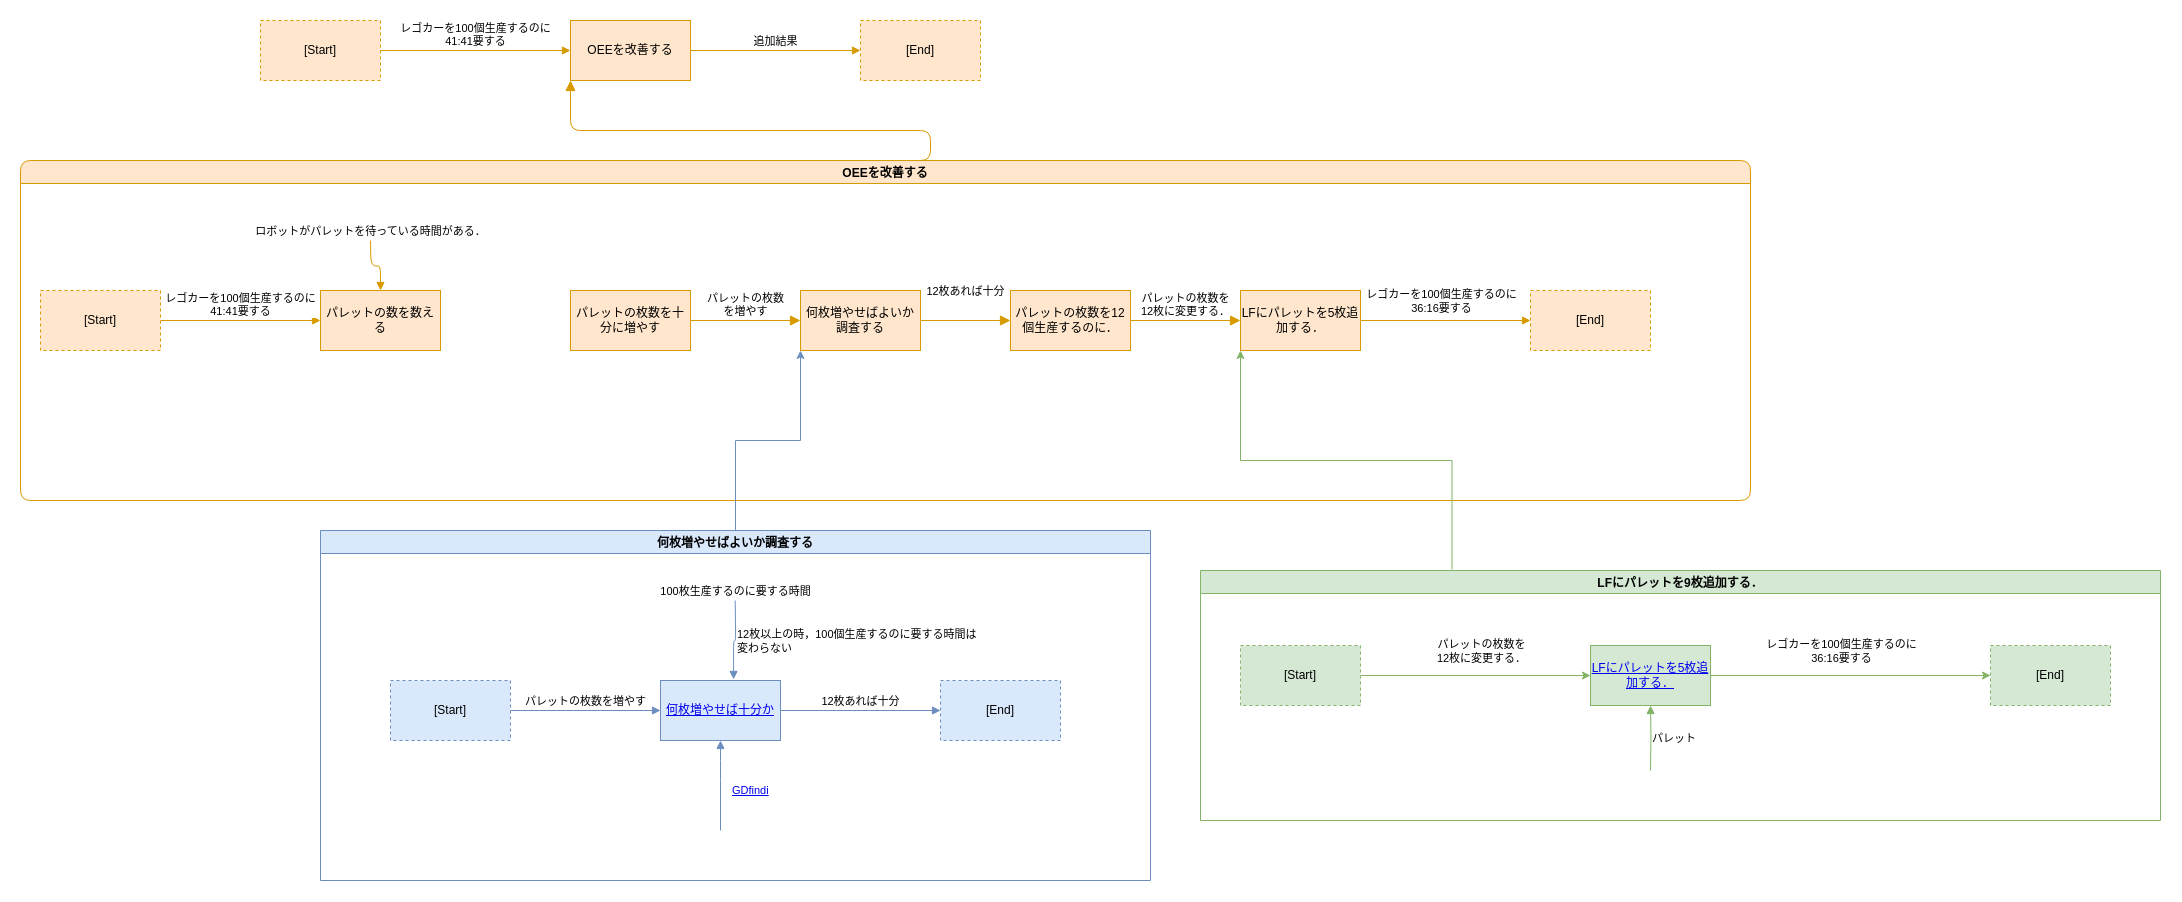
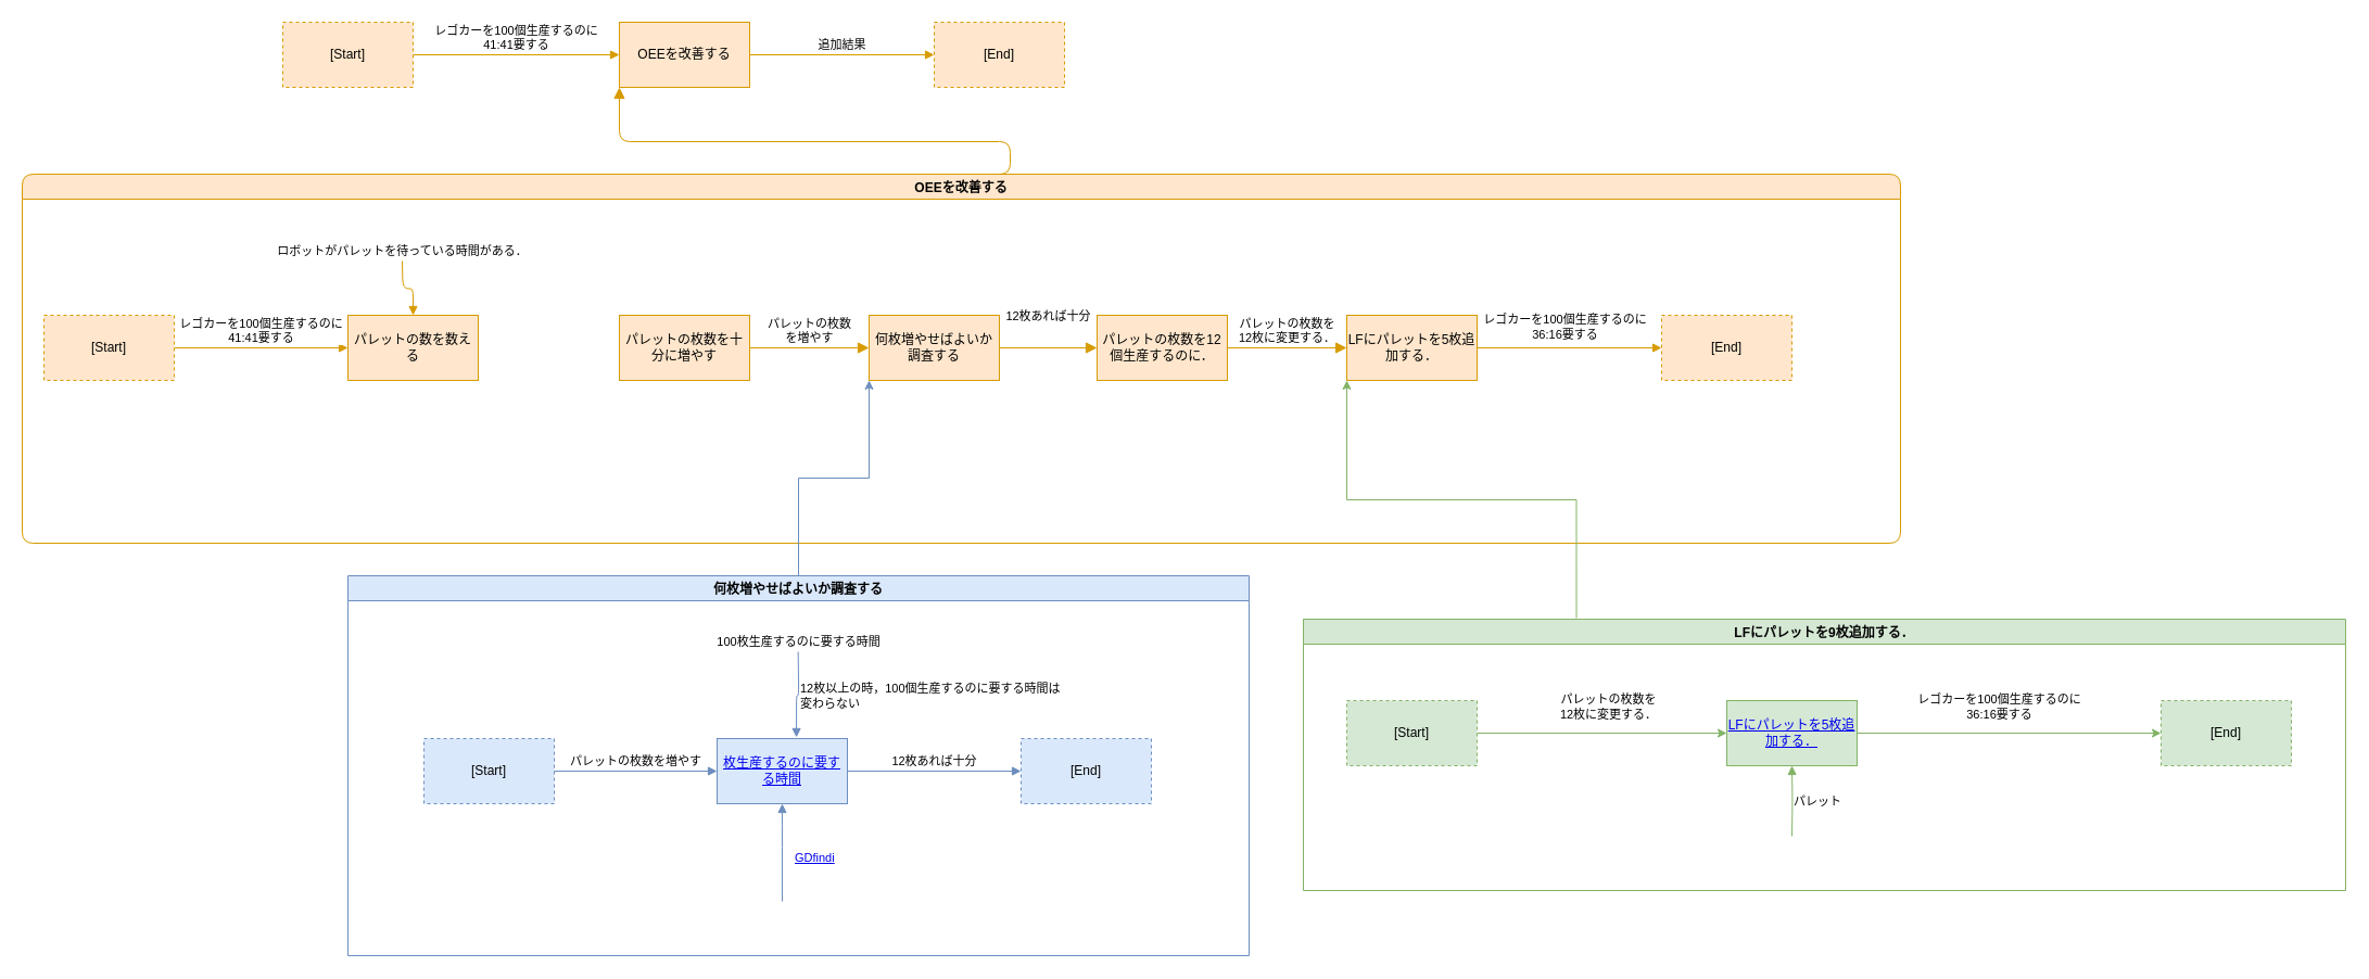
  <mxCell id="0" />
  <mxCell id="1" parent="0" />
  <mxCell id="2" value="OEEを改善する" style="rounded=0;whiteSpace=wrap;html=1;pd3layer=topic;pd3type=action;fillColor=#ffe6cc;strokeColor=#d79b00;" parent="1" vertex="1"><mxGeometry x="570" y="20" width="120" height="60" as="geometry" /></mxCell>
  <mxCell id="3" value="[Start]" style="rounded=0;whiteSpace=wrap;html=1;dashed=1;pd3layer=topic;pd3type=action;pd3action=start;fillColor=#ffe6cc;strokeColor=#d79b00;" parent="1" vertex="1"><mxGeometry x="260" y="20" width="120" height="60" as="geometry" /></mxCell>
  <mxCell id="4" value="[End]" style="rounded=0;whiteSpace=wrap;html=1;dashed=1;pd3layer=topic;fillColor=#ffe6cc;pd3type=action;pd3action=end;strokeColor=#d79b00;" parent="1" vertex="1"><mxGeometry x="860" y="20" width="120" height="60" as="geometry" /></mxCell>
  <mxCell id="5" value="OEEを改善する" style="swimlane;rounded=1;pd3type=container;containertype=ecpd3layer=topic;fillColor=#ffe6cc;strokeColor=#d79b00;" parent="1" vertex="1"><mxGeometry x="20" y="160" width="1730" height="340" as="geometry" /></mxCell>
  <mxCell id="6" value="パレットの数を数える" style="rounded=0;whiteSpace=wrap;html=1;pd3layer=topic;pd3type=action;pd3action=ECDC;fillColor=#ffe6cc;strokeColor=#d79b00;" parent="5" vertex="1"><mxGeometry x="300" y="130" width="120" height="60" as="geometry" /></mxCell>
  <mxCell id="7" value="パレットの枚数を十分に増やす" style="rounded=0;whiteSpace=wrap;html=1;pd3layer=topic;pd3type=action;pd3action=ECIA;fillColor=#ffe6cc;strokeColor=#d79b00;" parent="5" vertex="1"><mxGeometry x="550" y="130" width="120" height="60" as="geometry" /></mxCell>
  <mxCell id="8" value="何枚増やせばよいか調査する" style="rounded=0;whiteSpace=wrap;html=1;pd3layer=topic;pd3type=action;pd3action=ECEV;fillColor=#ffe6cc;strokeColor=#d79b00;" parent="5" vertex="1"><mxGeometry x="780" y="130" width="120" height="60" as="geometry" /></mxCell>
  <mxCell id="9" value="パレットの枚数を12個生産するのに．" style="rounded=0;whiteSpace=wrap;html=1;pd3layer=topic;pd3type=action;pd3action=ECD;fillColor=#ffe6cc;strokeColor=#d79b00;" parent="5" vertex="1"><mxGeometry x="990" y="130" width="120" height="60" as="geometry" /></mxCell>
  <mxCell id="10" value="LFにパレットを5枚追加する．" style="rounded=0;whiteSpace=wrap;html=1;pd3layer=topic;pd3type=action;pd3action=ECEX;fillColor=#ffe6cc;strokeColor=#d79b00;" parent="5" vertex="1"><mxGeometry x="1220" y="130" width="120" height="60" as="geometry" /></mxCell>
  <mxCell id="11" value="レゴカーを100個生産するのに&lt;br&gt;41:41要する" style="html=1;verticalAlign=bottom;endArrow=block;entryX=0;entryY=0.5;pd3layer=topic;pd3type=arrow;fillColor=#ffe6cc;strokeColor=#d79b00;exitX=1;exitY=0.5;exitDx=0;exitDy=0;" parent="5" source="16" target="6" edge="1"><mxGeometry relative="1" as="geometry"><mxPoint x="240" y="160" as="sourcePoint" /><mxPoint x="290" y="160" as="targetPoint" /></mxGeometry></mxCell>
  <mxCell id="12" value="パレットの枚数&lt;br&gt;を増やす" style="html=1;verticalAlign=bottom;endArrow=block;endSize=8;entryX=0;entryY=0.5;exitX=1;exitY=0.5;pd3layer=topic;pd3type=arrow;fillColor=#ffe6cc;strokeColor=#d79b00;" parent="5" source="7" target="8" edge="1"><mxGeometry relative="1" as="geometry"><mxPoint x="600" y="160" as="sourcePoint" /><mxPoint x="670" y="160" as="targetPoint" /></mxGeometry></mxCell>
  <mxCell id="13" value="12枚あれば十分" style="html=1;verticalAlign=bottom;endArrow=block;endSize=8;entryX=0;entryY=0.5;exitX=1;exitY=0.5;pd3layer=topic;pd3type=arrow;fillColor=#ffe6cc;strokeColor=#d79b00;" parent="5" source="8" target="9" edge="1"><mxGeometry y="20" relative="1" as="geometry"><mxPoint x="790" y="160" as="sourcePoint" /><mxPoint x="860" y="160" as="targetPoint" /><mxPoint as="offset" /></mxGeometry></mxCell>
  <mxCell id="14" value="パレットの枚数を&lt;br&gt;12枚に変更する．" style="html=1;verticalAlign=bottom;endArrow=block;endSize=8;entryX=0;entryY=0.5;exitX=1;exitY=0.5;pd3layer=topic;pd3type=arrow;fillColor=#ffe6cc;strokeColor=#d79b00;" parent="5" source="9" target="10" edge="1"><mxGeometry relative="1" as="geometry"><mxPoint x="980" y="160" as="sourcePoint" /><mxPoint x="1050" y="160" as="targetPoint" /></mxGeometry></mxCell>
  <mxCell id="15" value="ロボットがパレットを待っている時間がある．" style="endArrow=block;endFill=1;html=1;edgeStyle=orthogonalEdgeStyle;align=center;verticalAlign=bottom;pd3layer=topic;pd3type=arrow;fillColor=#ffe6cc;strokeColor=#d79b00;entryX=0.5;entryY=0;entryDx=0;entryDy=0;" parent="5" target="6" edge="1"><mxGeometry x="-1" relative="1" as="geometry"><mxPoint x="350" y="80" as="sourcePoint" /><mxPoint x="340" y="110" as="targetPoint" /></mxGeometry></mxCell>
  <mxCell id="16" value="[Start]" style="rounded=0;whiteSpace=wrap;html=1;dashed=1;pd3layer=topic;pd3type=action;pd3action=start;fillColor=#ffe6cc;strokeColor=#d79b00;" parent="5" vertex="1"><mxGeometry x="20" y="130" width="120" height="60" as="geometry" /></mxCell>
  <mxCell id="17" value="[End]" style="rounded=0;whiteSpace=wrap;html=1;dashed=1;pd3layer=topic;fillColor=#ffe6cc;pd3type=action;pd3action=end;strokeColor=#d79b00;" parent="5" vertex="1"><mxGeometry x="1510" y="130" width="120" height="60" as="geometry" /></mxCell>
  <mxCell id="18" value="" style="html=1;verticalAlign=bottom;endArrow=block;pd3layer=topic;pd3type=arrow;fillColor=#ffe6cc;strokeColor=#d79b00;exitX=1;exitY=0.5;exitDx=0;exitDy=0;entryX=0;entryY=0.5;entryDx=0;entryDy=0;" parent="5" source="10" target="17" edge="1"><mxGeometry width="80" relative="1" as="geometry"><mxPoint x="1230" y="159.29" as="sourcePoint" /><mxPoint x="1310" y="159.29" as="targetPoint" /></mxGeometry></mxCell>
  <mxCell id="19" value="レゴカーを100個生産するのに&lt;br&gt;36:16要する" style="edgeLabel;html=1;align=center;verticalAlign=middle;resizable=0;points=[];" parent="18" vertex="1" connectable="0"><mxGeometry x="-0.296" y="5" relative="1" as="geometry"><mxPoint x="20" y="-15" as="offset" /></mxGeometry></mxCell>
  <mxCell id="20" value="" style="html=1;verticalAlign=bottom;endArrow=block;endSize=8;entryX=0;entryY=1;exitX=0.5;exitY=0;edgeStyle=orthogonalEdgeStyle;pd3type=arrow;pd3layer=topic;fillColor=#ffe6cc;strokeColor=#d79b00;entryDx=0;entryDy=0;" parent="1" source="5" target="2" edge="1"><mxGeometry x="-50" y="40" as="geometry"><mxPoint x="620" y="160" as="sourcePoint" /><mxPoint x="520" y="100" as="targetPoint" /><Array as="points"><mxPoint x="930" y="130" /><mxPoint x="570" y="130" /></Array></mxGeometry></mxCell>
  <mxCell id="21" value="レゴカーを100個生産するのに&lt;br&gt;41:41要する" style="html=1;verticalAlign=bottom;endArrow=block;pd3layer=topic;pd3type=arrow;fillColor=#ffe6cc;strokeColor=#d79b00;exitX=1;exitY=0.5;exitDx=0;exitDy=0;" parent="1" source="3" target="2" edge="1"><mxGeometry width="80" relative="1" as="geometry"><mxPoint x="490" y="50" as="sourcePoint" /><mxPoint x="570" y="50" as="targetPoint" /></mxGeometry></mxCell>
  <mxCell id="22" value="追加結果" style="html=1;verticalAlign=bottom;endArrow=block;pd3layer=topic;pd3type=arrow;fillColor=#ffe6cc;strokeColor=#d79b00;exitX=1;exitY=0.5;exitDx=0;exitDy=0;entryX=0;entryY=0.5;entryDx=0;entryDy=0;" parent="1" source="2" target="4" edge="1"><mxGeometry width="80" relative="1" as="geometry"><mxPoint x="740" y="49.29" as="sourcePoint" /><mxPoint x="820" y="49.29" as="targetPoint" /></mxGeometry></mxCell>
  <mxCell id="23" style="edgeStyle=orthogonalEdgeStyle;rounded=0;orthogonalLoop=1;jettySize=auto;html=1;pd3layer=info;pd3type=arrow;fillColor=#dae8fc;strokeColor=#6c8ebf;entryX=0;entryY=1;entryDx=0;entryDy=0;" parent="1" source="24" target="8" edge="1"><mxGeometry relative="1" as="geometry"><mxPoint x="770" y="380" as="targetPoint" /></mxGeometry></mxCell>
  <mxCell id="24" value="何枚増やせばよいか調査する" style="swimlane;pd3layer=info;pd3type=container;containertype=specialization;fillColor=#dae8fc;strokeColor=#6c8ebf;" parent="1" vertex="1"><mxGeometry x="320" y="530" width="830" height="350" as="geometry" /></mxCell>
  <mxCell id="25" value="[Start]" style="rounded=0;whiteSpace=wrap;html=1;dashed=1;pd3layer=info;pd3type=action;pd3action=start;fillColor=#dae8fc;strokeColor=#6c8ebf;" parent="24" vertex="1"><mxGeometry x="70" y="150" width="120" height="60" as="geometry" /></mxCell>
- <mxCell id="26" value="&lt;a href=&quot;https://youtu.be/6ENdjgq2C0Q&quot;&gt;何枚増やせば十分か&lt;/a&gt;" style="rounded=0;whiteSpace=wrap;html=1;pd3layer=info;pd3type=action;fillColor=#dae8fc;strokeColor=#6c8ebf;" parent="24" vertex="1"><mxGeometry x="340" y="150" width="120" height="60" as="geometry" /></mxCell>
+ <mxCell id="26" value="&lt;a href=&quot;https://youtu.be/6ENdjgq2C0Q&quot;&gt;枚生産するのに要する時間&lt;/a&gt;" style="rounded=0;whiteSpace=wrap;html=1;pd3layer=info;pd3type=action;fillColor=#dae8fc;strokeColor=#6c8ebf;" parent="24" vertex="1"><mxGeometry x="340" y="150" width="120" height="60" as="geometry" /></mxCell>
  <mxCell id="27" value="[End]" style="rounded=0;whiteSpace=wrap;html=1;dashed=1;pd3layer=info;pd3type=action;pd3action=end;fillColor=#dae8fc;strokeColor=#6c8ebf;" parent="24" vertex="1"><mxGeometry x="620" y="150" width="120" height="60" as="geometry" /></mxCell>
  <mxCell id="28" value="パレットの枚数を増やす" style="html=1;verticalAlign=bottom;endArrow=block;pd3layer=info;pd3type=arrow;fillColor=#dae8fc;strokeColor=#6c8ebf;exitX=1;exitY=0.5;exitDx=0;exitDy=0;entryX=0;entryY=0.5;entryDx=0;entryDy=0;" parent="24" source="25" target="26" edge="1"><mxGeometry width="80" relative="1" as="geometry"><mxPoint x="200" y="199.17" as="sourcePoint" /><mxPoint x="280" y="199.17" as="targetPoint" /></mxGeometry></mxCell>
  <mxCell id="29" value="12枚あれば十分" style="html=1;verticalAlign=bottom;endArrow=block;pd3layer=info;pd3type=arrow;fillColor=#dae8fc;strokeColor=#6c8ebf;entryX=0;entryY=0.5;entryDx=0;entryDy=0;exitX=1;exitY=0.5;exitDx=0;exitDy=0;" parent="24" source="26" target="27" edge="1"><mxGeometry width="80" relative="1" as="geometry"><mxPoint x="410" y="200" as="sourcePoint" /><mxPoint x="530" y="199.17" as="targetPoint" /></mxGeometry></mxCell>
  <mxCell id="30" value="&lt;a href=&quot;https://www.gdfindi.com/&quot;&gt;GDfindi&lt;/a&gt;" style="endArrow=block;endFill=1;html=1;edgeStyle=orthogonalEdgeStyle;align=left;verticalAlign=middle;pd3layer=info;pd3type=arrow;fillColor=#dae8fc;strokeColor=#6c8ebf;entryX=0.5;entryY=1;entryDx=0;entryDy=0;" parent="24" target="26" edge="1"><mxGeometry x="0.333" y="-22" relative="1" as="geometry"><mxPoint x="400" y="300" as="sourcePoint" /><mxPoint x="390" y="230" as="targetPoint" /><Array as="points"><mxPoint x="400" y="240" /><mxPoint x="400" y="240" /></Array><mxPoint x="-12" y="20" as="offset" /></mxGeometry></mxCell>
  <mxCell id="31" value="100枚生産するのに要する時間" style="endArrow=block;endFill=1;html=1;edgeStyle=orthogonalEdgeStyle;align=center;verticalAlign=bottom;pd3layer=info;pd3type=arrow;fillColor=#dae8fc;strokeColor=#6c8ebf;entryX=0.609;entryY=-0.018;entryDx=0;entryDy=0;entryPerimeter=0;" parent="24" target="26" edge="1"><mxGeometry x="-1" relative="1" as="geometry"><mxPoint x="414.66" y="70" as="sourcePoint" /><mxPoint x="414.66" y="140" as="targetPoint" /></mxGeometry></mxCell>
  <mxCell id="32" value="12枚以上の時，100個生産するのに要する時間は&lt;br&gt;変わらない" style="edgeLabel;resizable=0;html=1;align=left;verticalAlign=middle;" parent="31" connectable="0" vertex="1"><mxGeometry relative="1" as="geometry" /></mxCell>
  <mxCell id="33" style="edgeStyle=orthogonalEdgeStyle;rounded=0;orthogonalLoop=1;jettySize=auto;html=1;pd3layer=phys;pd3type=arrow;fillColor=#d5e8d4;strokeColor=#82b366;entryX=0;entryY=1;entryDx=0;entryDy=0;exitX=0.262;exitY=-0.004;exitDx=0;exitDy=0;exitPerimeter=0;" edge="1" parent="1" source="34" target="10"><mxGeometry relative="1" as="geometry" /></mxCell>
  <mxCell id="34" value="LFにパレットを9枚追加する．" style="swimlane;pd3layer=phys;pd3type=container;containertype=specialization;fillColor=#d5e8d4;strokeColor=#82b366;" parent="1" vertex="1"><mxGeometry x="1200" y="570" width="960" height="250" as="geometry" /></mxCell>
  <mxCell id="35" style="edgeStyle=orthogonalEdgeStyle;rounded=0;orthogonalLoop=1;jettySize=auto;html=1;pd3layer=phys;pd3type=arrow;fillColor=#d5e8d4;strokeColor=#82b366;entryX=0;entryY=0.5;entryDx=0;entryDy=0;" parent="34" source="37" target="41" edge="1"><mxGeometry relative="1" as="geometry" /></mxCell>
  <mxCell id="36" value="パレットの枚数を&lt;br&gt;12枚に変更する．" style="edgeLabel;html=1;align=center;verticalAlign=middle;resizable=0;points=[];" parent="35" vertex="1" connectable="0"><mxGeometry x="0.181" y="2" relative="1" as="geometry"><mxPoint x="-15.29" y="-23" as="offset" /></mxGeometry></mxCell>
  <mxCell id="37" value="[Start]" style="rounded=0;whiteSpace=wrap;html=1;dashed=1;pd3layer=phys;pd3type=action;pd3action=start;fillColor=#d5e8d4;strokeColor=#82b366;" parent="34" vertex="1"><mxGeometry x="40" y="75" width="120" height="60" as="geometry" /></mxCell>
  <mxCell id="38" value="[End]" style="rounded=0;whiteSpace=wrap;html=1;dashed=1;pd3layer=phys;pd3type=action;pd3action=end;fillColor=#d5e8d4;strokeColor=#82b366;" parent="34" vertex="1"><mxGeometry x="790" y="75" width="120" height="60" as="geometry" /></mxCell>
  <mxCell id="39" style="edgeStyle=orthogonalEdgeStyle;rounded=0;orthogonalLoop=1;jettySize=auto;html=1;pd3layer=phys;pd3type=arrow;fillColor=#d5e8d4;strokeColor=#82b366;entryX=0;entryY=0.5;entryDx=0;entryDy=0;" parent="34" source="41" target="38" edge="1"><mxGeometry relative="1" as="geometry" /></mxCell>
  <mxCell id="40" value="レゴカーを100個生産するのに&lt;br&gt;36:16要する" style="edgeLabel;html=1;align=center;verticalAlign=middle;resizable=0;points=[];" parent="39" vertex="1" connectable="0"><mxGeometry x="-0.125" y="3" relative="1" as="geometry"><mxPoint x="7" y="-22" as="offset" /></mxGeometry></mxCell>
  <mxCell id="41" value="&lt;a href=&quot;https://youtu.be/Z0vOk-LAtAc&quot;&gt;LFにパレットを5枚追加する．&lt;/a&gt;" style="rounded=0;whiteSpace=wrap;html=1;pd3layer=phys;pd3type=action;fillColor=#d5e8d4;strokeColor=#82b366;" parent="34" vertex="1"><mxGeometry x="390" y="75" width="120" height="60" as="geometry" /></mxCell>
  <mxCell id="42" value="パレット" style="endArrow=block;endFill=1;html=1;edgeStyle=orthogonalEdgeStyle;align=left;verticalAlign=middle;pd3layer=phys;pd3type=arrow;fillColor=#d5e8d4;strokeColor=#82b366;entryX=0.5;entryY=1;entryDx=0;entryDy=0;" edge="1" parent="34" target="41"><mxGeometry relative="1" as="geometry"><mxPoint x="450" y="200" as="sourcePoint" /><mxPoint x="449.66" y="150" as="targetPoint" /></mxGeometry></mxCell>
